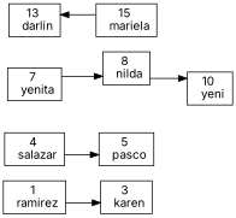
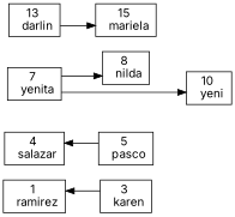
  digraph {
    fontname=Inter
    rankdir=LR
    splines=ortho
    node [fontname=Inter shape=record]
    edge [fontname=Inter]
    "1 \n  ramirez"
    "3 \n  karen"
    "4 \n  salazar"
    "5 \n  pasco"
    "7 \n  yenita"
    "8 \n  nilda"
    "10 \n  yeni"
    "13 \n  darlin"
    "15 \n  mariela"
-   "1 \n  ramirez" -> "3 \n  karen"
-   "4 \n  salazar" -> "5 \n  pasco"
+   "3 \n  karen" -> "1 \n  ramirez"
+   "5 \n  pasco" -> "4 \n  salazar"
    "7 \n  yenita" -> "8 \n  nilda"
-   "8 \n  nilda" -> "10 \n  yeni"
-   "15 \n  mariela" -> "13 \n  darlin"
+   "7 \n  yenita" -> "10 \n  yeni"
+   "13 \n  darlin" -> "15 \n  mariela"
  }
